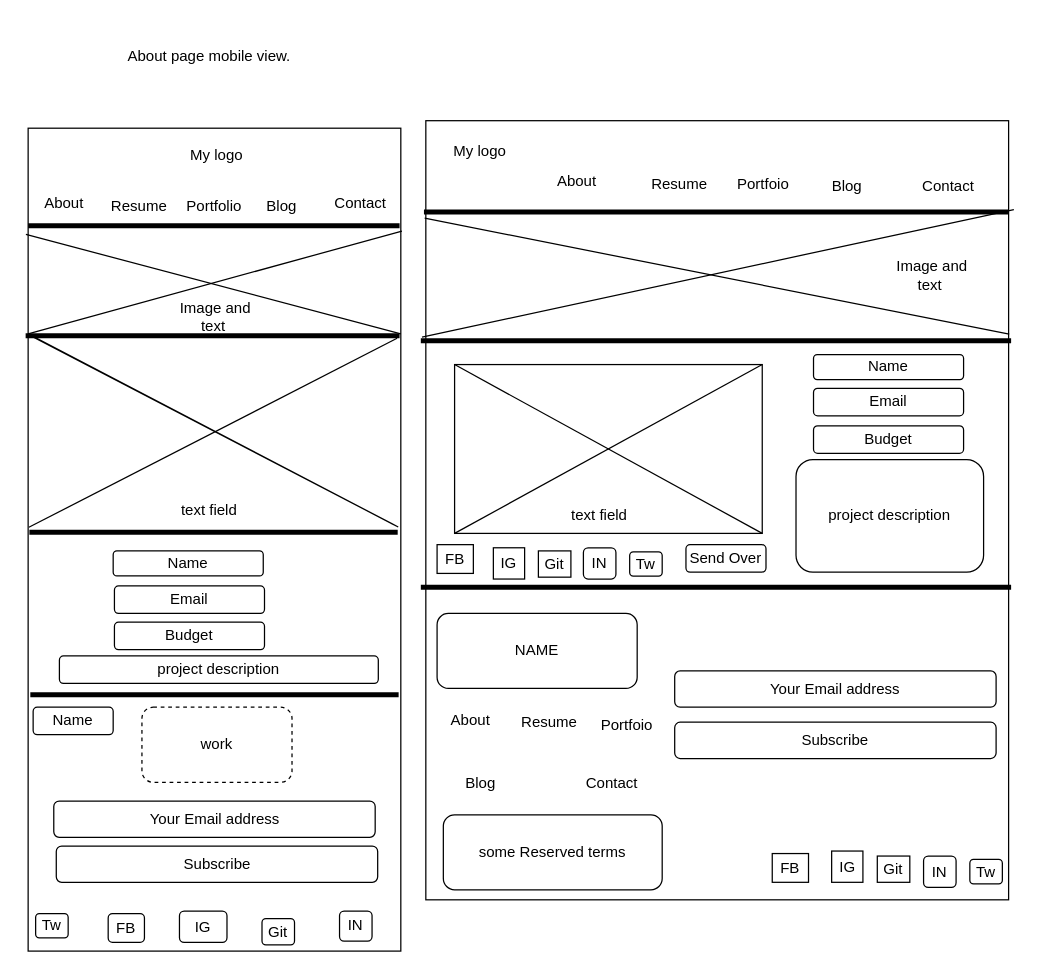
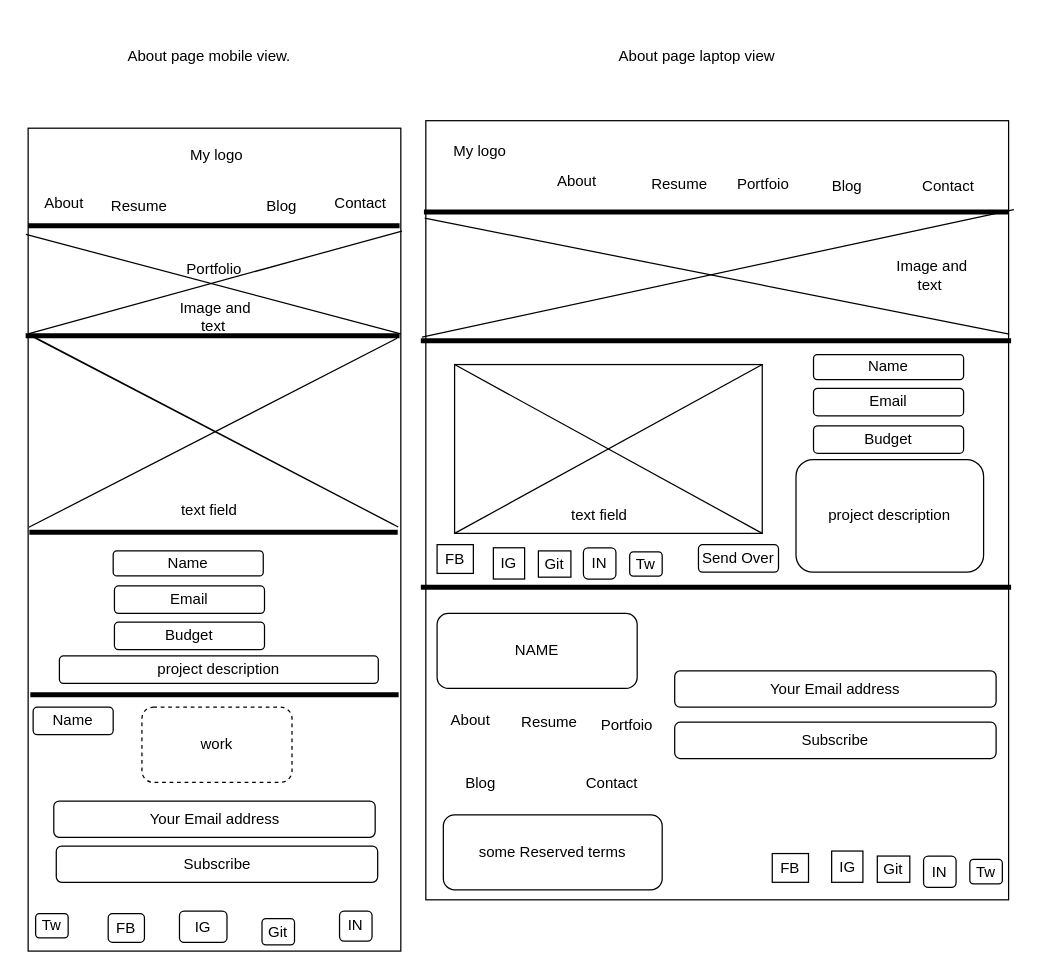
  <mxCell id="0" />
  <mxCell id="1" parent="0" />
  <mxCell id="2" value="" style="rounded=0;whiteSpace=wrap;html=1;" vertex="1" parent="1"><mxGeometry x="22" y="102" width="298" height="658" as="geometry" /></mxCell>
  <mxCell id="3" value="" style="line;strokeWidth=4;html=1;perimeter=backbonePerimeter;points=[];outlineConnect=0;" vertex="1" parent="1"><mxGeometry x="22" y="175" width="297" height="10" as="geometry" /></mxCell>
  <mxCell id="4" value="" style="line;strokeWidth=4;html=1;perimeter=backbonePerimeter;points=[];outlineConnect=0;" vertex="1" parent="1"><mxGeometry x="23" y="420" width="294.5" height="10" as="geometry" /></mxCell>
  <mxCell id="5" value="About" style="text;html=1;strokeColor=none;fillColor=none;align=center;verticalAlign=middle;whiteSpace=wrap;rounded=0;" vertex="1" parent="1"><mxGeometry x="31" y="152" width="40" height="20" as="geometry" /></mxCell>
- <mxCell id="6" value="Portfolio" style="text;html=1;strokeColor=none;fillColor=none;align=center;verticalAlign=middle;whiteSpace=wrap;rounded=0;" vertex="1" parent="1"><mxGeometry x="151" y="155" width="40" height="20" as="geometry" /></mxCell>
+ <mxCell id="6" value="Portfolio" style="text;html=1;strokeColor=none;fillColor=none;align=center;verticalAlign=middle;whiteSpace=wrap;rounded=0;" vertex="1" parent="1"><mxGeometry x="151" y="205" width="40" height="20" as="geometry" /></mxCell>
  <mxCell id="7" value="Blog" style="text;html=1;strokeColor=none;fillColor=none;align=center;verticalAlign=middle;whiteSpace=wrap;rounded=0;" vertex="1" parent="1"><mxGeometry x="205" y="155" width="40" height="20" as="geometry" /></mxCell>
  <mxCell id="8" value="Contact" style="text;html=1;strokeColor=none;fillColor=none;align=center;verticalAlign=middle;whiteSpace=wrap;rounded=0;" vertex="1" parent="1"><mxGeometry x="268" y="152" width="40" height="20" as="geometry" /></mxCell>
  <mxCell id="9" value="Resume" style="text;html=1;strokeColor=none;fillColor=none;align=center;verticalAlign=middle;whiteSpace=wrap;rounded=0;" vertex="1" parent="1"><mxGeometry x="91" y="155" width="40" height="20" as="geometry" /></mxCell>
  <mxCell id="10" value="My logo" style="text;html=1;strokeColor=none;fillColor=none;align=center;verticalAlign=middle;whiteSpace=wrap;rounded=0;" vertex="1" parent="1"><mxGeometry x="107.5" y="104" width="130" height="40" as="geometry" /></mxCell>
  <mxCell id="11" value="About page mobile view." style="text;html=1;strokeColor=none;fillColor=none;align=center;verticalAlign=middle;whiteSpace=wrap;rounded=0;" vertex="1" parent="1"><mxGeometry x="66" y="20" width="202" height="49" as="geometry" /></mxCell>
  <mxCell id="12" value="IN" style="rounded=1;whiteSpace=wrap;html=1;" vertex="1" parent="1"><mxGeometry x="271" y="728" width="26" height="24" as="geometry" /></mxCell>
  <mxCell id="13" value="Git" style="rounded=1;whiteSpace=wrap;html=1;" vertex="1" parent="1"><mxGeometry x="209" y="734" width="26" height="21" as="geometry" /></mxCell>
  <mxCell id="14" value="IG" style="rounded=1;whiteSpace=wrap;html=1;" vertex="1" parent="1"><mxGeometry x="143" y="728" width="38" height="25" as="geometry" /></mxCell>
  <mxCell id="15" value="FB" style="rounded=1;whiteSpace=wrap;html=1;" vertex="1" parent="1"><mxGeometry x="86" y="730" width="29" height="23" as="geometry" /></mxCell>
  <mxCell id="16" value="" style="rounded=0;whiteSpace=wrap;html=1;" vertex="1" parent="1"><mxGeometry x="340" y="96" width="466" height="623" as="geometry" /></mxCell>
  <mxCell id="17" style="edgeStyle=none;rounded=0;orthogonalLoop=1;jettySize=auto;html=1;exitX=0;exitY=0;exitDx=0;exitDy=0;" edge="1" parent="1" source="16" target="16"><mxGeometry relative="1" as="geometry" /></mxCell>
  <mxCell id="18" value="" style="line;strokeWidth=4;html=1;perimeter=backbonePerimeter;points=[];outlineConnect=0;" vertex="1" parent="1"><mxGeometry x="338.5" y="164" width="467" height="10" as="geometry" /></mxCell>
  <mxCell id="19" value="" style="line;strokeWidth=4;html=1;perimeter=backbonePerimeter;points=[];outlineConnect=0;" vertex="1" parent="1"><mxGeometry x="336" y="464" width="472" height="10" as="geometry" /></mxCell>
  <mxCell id="20" value="My logo" style="text;html=1;strokeColor=none;fillColor=none;align=center;verticalAlign=middle;whiteSpace=wrap;rounded=0;" vertex="1" parent="1"><mxGeometry x="311" y="75" width="145" height="91" as="geometry" /></mxCell>
  <mxCell id="21" value="About" style="text;html=1;strokeColor=none;fillColor=none;align=center;verticalAlign=middle;whiteSpace=wrap;rounded=0;" vertex="1" parent="1"><mxGeometry x="441" y="135" width="40" height="20" as="geometry" /></mxCell>
  <mxCell id="22" value="Resume" style="text;html=1;strokeColor=none;fillColor=none;align=center;verticalAlign=middle;whiteSpace=wrap;rounded=0;" vertex="1" parent="1"><mxGeometry x="523" y="137" width="40" height="20" as="geometry" /></mxCell>
  <mxCell id="23" value="Portfoio" style="text;html=1;strokeColor=none;fillColor=none;align=center;verticalAlign=middle;whiteSpace=wrap;rounded=0;" vertex="1" parent="1"><mxGeometry x="590" y="137" width="40" height="20" as="geometry" /></mxCell>
  <mxCell id="24" value="Blog" style="text;html=1;strokeColor=none;fillColor=none;align=center;verticalAlign=middle;whiteSpace=wrap;rounded=0;" vertex="1" parent="1"><mxGeometry x="657" y="139" width="40" height="20" as="geometry" /></mxCell>
  <mxCell id="25" value="Contact" style="text;html=1;strokeColor=none;fillColor=none;align=center;verticalAlign=middle;whiteSpace=wrap;rounded=0;" vertex="1" parent="1"><mxGeometry x="738" y="139" width="40" height="20" as="geometry" /></mxCell>
  <mxCell id="26" value="FB" style="rounded=1;whiteSpace=wrap;html=1;arcSize=0;" vertex="1" parent="1"><mxGeometry x="617" y="682" width="29" height="23" as="geometry" /></mxCell>
  <mxCell id="27" value="IG" style="rounded=1;whiteSpace=wrap;html=1;arcSize=0;" vertex="1" parent="1"><mxGeometry x="664.5" y="680" width="25" height="25" as="geometry" /></mxCell>
  <mxCell id="28" value="Git" style="rounded=1;whiteSpace=wrap;html=1;arcSize=0;" vertex="1" parent="1"><mxGeometry x="701" y="684" width="26" height="21" as="geometry" /></mxCell>
  <mxCell id="29" value="IN" style="rounded=1;whiteSpace=wrap;html=1;" vertex="1" parent="1"><mxGeometry x="738" y="684" width="26" height="25" as="geometry" /></mxCell>
  <mxCell id="30" value="Tw" style="rounded=1;whiteSpace=wrap;html=1;" vertex="1" parent="1"><mxGeometry x="775" y="686.75" width="26" height="19.5" as="geometry" /></mxCell>
  <mxCell id="31" value="Tw" style="rounded=1;whiteSpace=wrap;html=1;" vertex="1" parent="1"><mxGeometry x="28" y="730" width="26" height="19.5" as="geometry" /></mxCell>
+ <mxCell id="32" value="About page laptop view" style="text;html=1;strokeColor=none;fillColor=none;align=center;verticalAlign=middle;whiteSpace=wrap;rounded=0;" vertex="1" parent="1"><mxGeometry x="400" y="34.5" width="314" height="20" as="geometry" /></mxCell>
  <mxCell id="33" value="" style="line;strokeWidth=4;html=1;perimeter=backbonePerimeter;points=[];outlineConnect=0;" vertex="1" parent="1"><mxGeometry x="20" y="263" width="299" height="10" as="geometry" /></mxCell>
  <mxCell id="34" value="" style="line;strokeWidth=4;html=1;perimeter=backbonePerimeter;points=[];outlineConnect=0;" vertex="1" parent="1"><mxGeometry x="23.75" y="550" width="294.5" height="10" as="geometry" /></mxCell>
  <mxCell id="35" value="" style="endArrow=none;html=1;entryX=1.003;entryY=0.125;entryDx=0;entryDy=0;entryPerimeter=0;exitX=0;exitY=0.25;exitDx=0;exitDy=0;" edge="1" parent="1" source="2" target="2"><mxGeometry width="50" height="50" relative="1" as="geometry"><mxPoint x="93" y="258" as="sourcePoint" /><mxPoint x="143" y="208" as="targetPoint" /></mxGeometry></mxCell>
  <mxCell id="36" value="" style="endArrow=none;html=1;exitX=-0.006;exitY=0.129;exitDx=0;exitDy=0;exitPerimeter=0;entryX=1;entryY=0.25;entryDx=0;entryDy=0;" edge="1" parent="1" source="2" target="2"><mxGeometry width="50" height="50" relative="1" as="geometry"><mxPoint x="60" y="237" as="sourcePoint" /><mxPoint x="110" y="187" as="targetPoint" /></mxGeometry></mxCell>
  <mxCell id="37" value="Image and text&amp;nbsp;" style="text;html=1;strokeColor=none;fillColor=none;align=center;verticalAlign=middle;whiteSpace=wrap;rounded=0;" vertex="1" parent="1"><mxGeometry x="131" y="243" width="82" height="20" as="geometry" /></mxCell>
  <mxCell id="38" value="" style="endArrow=none;html=1;entryX=0.002;entryY=0.485;entryDx=0;entryDy=0;entryPerimeter=0;" edge="1" parent="1" target="2"><mxGeometry width="50" height="50" relative="1" as="geometry"><mxPoint x="317" y="270" as="sourcePoint" /><mxPoint x="118" y="311" as="targetPoint" /></mxGeometry></mxCell>
  <mxCell id="39" value="" style="endArrow=none;html=1;exitX=0;exitY=0.25;exitDx=0;exitDy=0;" edge="1" parent="1" source="2"><mxGeometry width="50" height="50" relative="1" as="geometry"><mxPoint x="64" y="355" as="sourcePoint" /><mxPoint x="22" y="267" as="targetPoint" /><Array as="points"><mxPoint x="322" y="423" /></Array></mxGeometry></mxCell>
  <mxCell id="40" value="Your Email address" style="rounded=1;whiteSpace=wrap;html=1;" vertex="1" parent="1"><mxGeometry x="42.5" y="640" width="257" height="29" as="geometry" /></mxCell>
  <mxCell id="41" value="Subscribe" style="rounded=1;whiteSpace=wrap;html=1;" vertex="1" parent="1"><mxGeometry x="44.5" y="676" width="257" height="29" as="geometry" /></mxCell>
  <mxCell id="42" value="Name" style="rounded=1;whiteSpace=wrap;html=1;" vertex="1" parent="1"><mxGeometry x="26" y="565" width="64" height="22" as="geometry" /></mxCell>
  <mxCell id="43" value="work" style="rounded=1;whiteSpace=wrap;html=1;dashed=1;" vertex="1" parent="1"><mxGeometry x="113" y="565" width="120" height="60" as="geometry" /></mxCell>
  <mxCell id="44" value="" style="line;strokeWidth=4;html=1;perimeter=backbonePerimeter;points=[];outlineConnect=0;" vertex="1" parent="1"><mxGeometry x="336" y="267" width="472" height="10" as="geometry" /></mxCell>
  <mxCell id="45" value="" style="endArrow=none;html=1;" edge="1" parent="1" target="16"><mxGeometry width="50" height="50" relative="1" as="geometry"><mxPoint x="340" y="271" as="sourcePoint" /><mxPoint x="390" y="221" as="targetPoint" /></mxGeometry></mxCell>
  <mxCell id="46" value="" style="endArrow=none;html=1;exitX=0.002;exitY=0.2;exitDx=0;exitDy=0;exitPerimeter=0;entryX=1.009;entryY=0.114;entryDx=0;entryDy=0;entryPerimeter=0;" edge="1" parent="1" source="44" target="16"><mxGeometry width="50" height="50" relative="1" as="geometry"><mxPoint x="456" y="243" as="sourcePoint" /><mxPoint x="506" y="193" as="targetPoint" /></mxGeometry></mxCell>
  <mxCell id="47" value="" style="endArrow=none;html=1;exitX=1.001;exitY=0.274;exitDx=0;exitDy=0;exitPerimeter=0;entryX=-0.002;entryY=0.125;entryDx=0;entryDy=0;entryPerimeter=0;" edge="1" parent="1" source="16" target="16"><mxGeometry width="50" height="50" relative="1" as="geometry"><mxPoint x="387" y="235" as="sourcePoint" /><mxPoint x="437" y="185" as="targetPoint" /></mxGeometry></mxCell>
  <mxCell id="48" value="Image and text&amp;nbsp;" style="text;html=1;strokeColor=none;fillColor=none;align=center;verticalAlign=middle;whiteSpace=wrap;rounded=0;" vertex="1" parent="1"><mxGeometry x="704" y="210" width="82" height="20" as="geometry" /></mxCell>
  <mxCell id="49" value="Your Email address" style="rounded=1;whiteSpace=wrap;html=1;" vertex="1" parent="1"><mxGeometry x="539" y="536" width="257" height="29" as="geometry" /></mxCell>
  <mxCell id="50" value="Subscribe" style="rounded=1;whiteSpace=wrap;html=1;" vertex="1" parent="1"><mxGeometry x="539" y="577" width="257" height="29" as="geometry" /></mxCell>
  <mxCell id="51" value="some Reserved terms" style="rounded=1;whiteSpace=wrap;html=1;" vertex="1" parent="1"><mxGeometry x="354" y="651" width="175" height="60" as="geometry" /></mxCell>
  <mxCell id="52" value="NAME" style="rounded=1;whiteSpace=wrap;html=1;" vertex="1" parent="1"><mxGeometry x="349" y="490" width="160" height="60" as="geometry" /></mxCell>
  <mxCell id="53" value="About" style="text;html=1;strokeColor=none;fillColor=none;align=center;verticalAlign=middle;whiteSpace=wrap;rounded=0;" vertex="1" parent="1"><mxGeometry x="356" y="566" width="40" height="20" as="geometry" /></mxCell>
  <mxCell id="54" value="Resume" style="text;html=1;strokeColor=none;fillColor=none;align=center;verticalAlign=middle;whiteSpace=wrap;rounded=0;" vertex="1" parent="1"><mxGeometry x="419" y="567" width="40" height="20" as="geometry" /></mxCell>
  <mxCell id="55" value="Portfoio" style="text;html=1;strokeColor=none;fillColor=none;align=center;verticalAlign=middle;whiteSpace=wrap;rounded=0;" vertex="1" parent="1"><mxGeometry x="481" y="570" width="40" height="20" as="geometry" /></mxCell>
  <mxCell id="56" value="Blog" style="text;html=1;strokeColor=none;fillColor=none;align=center;verticalAlign=middle;whiteSpace=wrap;rounded=0;" vertex="1" parent="1"><mxGeometry x="363.5" y="616" width="40" height="20" as="geometry" /></mxCell>
  <mxCell id="57" value="Contact" style="text;html=1;strokeColor=none;fillColor=none;align=center;verticalAlign=middle;whiteSpace=wrap;rounded=0;" vertex="1" parent="1"><mxGeometry x="469" y="616" width="40" height="20" as="geometry" /></mxCell>
  <mxCell id="58" value="Name" style="rounded=1;whiteSpace=wrap;html=1;" vertex="1" parent="1"><mxGeometry x="90" y="440" width="120" height="20" as="geometry" /></mxCell>
  <mxCell id="59" value="Email" style="rounded=1;whiteSpace=wrap;html=1;" vertex="1" parent="1"><mxGeometry x="91" y="468" width="120" height="22" as="geometry" /></mxCell>
  <mxCell id="60" value="Budget" style="rounded=1;whiteSpace=wrap;html=1;" vertex="1" parent="1"><mxGeometry x="91" y="497" width="120" height="22" as="geometry" /></mxCell>
  <mxCell id="61" value="project description" style="rounded=1;whiteSpace=wrap;html=1;" vertex="1" parent="1"><mxGeometry x="47" y="524" width="255" height="22" as="geometry" /></mxCell>
  <mxCell id="62" value="Name" style="rounded=1;whiteSpace=wrap;html=1;" vertex="1" parent="1"><mxGeometry x="650" y="283" width="120" height="20" as="geometry" /></mxCell>
  <mxCell id="63" value="Email" style="rounded=1;whiteSpace=wrap;html=1;" vertex="1" parent="1"><mxGeometry x="650" y="310" width="120" height="22" as="geometry" /></mxCell>
  <mxCell id="64" value="Budget" style="rounded=1;whiteSpace=wrap;html=1;" vertex="1" parent="1"><mxGeometry x="650" y="340" width="120" height="22" as="geometry" /></mxCell>
  <mxCell id="65" value="project description" style="rounded=1;whiteSpace=wrap;html=1;" vertex="1" parent="1"><mxGeometry x="636" y="367" width="150" height="90" as="geometry" /></mxCell>
- <mxCell id="66" value="Send Over" style="rounded=1;whiteSpace=wrap;html=1;" vertex="1" parent="1"><mxGeometry x="548" y="435" width="64" height="22" as="geometry" /></mxCell>
+ <mxCell id="66" value="Send Over" style="rounded=1;whiteSpace=wrap;html=1;" vertex="1" parent="1"><mxGeometry x="558" y="435" width="64" height="22" as="geometry" /></mxCell>
  <mxCell id="67" value="" style="rounded=0;whiteSpace=wrap;html=1;" vertex="1" parent="1"><mxGeometry x="363" y="291" width="246" height="135" as="geometry" /></mxCell>
  <mxCell id="68" value="FB" style="rounded=1;whiteSpace=wrap;html=1;arcSize=0;" vertex="1" parent="1"><mxGeometry x="349" y="435" width="29" height="23" as="geometry" /></mxCell>
  <mxCell id="69" value="IG" style="rounded=1;whiteSpace=wrap;html=1;arcSize=0;" vertex="1" parent="1"><mxGeometry x="394" y="437.5" width="25" height="25" as="geometry" /></mxCell>
  <mxCell id="70" value="Git" style="rounded=1;whiteSpace=wrap;html=1;arcSize=0;" vertex="1" parent="1"><mxGeometry x="430" y="440" width="26" height="21" as="geometry" /></mxCell>
  <mxCell id="71" value="IN" style="rounded=1;whiteSpace=wrap;html=1;" vertex="1" parent="1"><mxGeometry x="466" y="437.5" width="26" height="25" as="geometry" /></mxCell>
  <mxCell id="72" value="Tw" style="rounded=1;whiteSpace=wrap;html=1;" vertex="1" parent="1"><mxGeometry x="503" y="440.75" width="26" height="19.5" as="geometry" /></mxCell>
  <mxCell id="73" value="" style="endArrow=none;html=1;entryX=1;entryY=0;entryDx=0;entryDy=0;exitX=0;exitY=1;exitDx=0;exitDy=0;" edge="1" parent="1" source="67" target="67"><mxGeometry width="50" height="50" relative="1" as="geometry"><mxPoint x="461" y="388" as="sourcePoint" /><mxPoint x="511" y="338" as="targetPoint" /></mxGeometry></mxCell>
  <mxCell id="74" value="" style="endArrow=none;html=1;entryX=0;entryY=0;entryDx=0;entryDy=0;exitX=1;exitY=1;exitDx=0;exitDy=0;" edge="1" parent="1" source="67" target="67"><mxGeometry width="50" height="50" relative="1" as="geometry"><mxPoint x="446" y="392" as="sourcePoint" /><mxPoint x="496" y="342" as="targetPoint" /></mxGeometry></mxCell>
  <mxCell id="75" value="text field" style="text;html=1;strokeColor=none;fillColor=none;align=center;verticalAlign=middle;whiteSpace=wrap;rounded=0;" vertex="1" parent="1"><mxGeometry x="95" y="397.5" width="144" height="20" as="geometry" /></mxCell>
  <mxCell id="76" value="text field" style="text;html=1;strokeColor=none;fillColor=none;align=center;verticalAlign=middle;whiteSpace=wrap;rounded=0;" vertex="1" parent="1"><mxGeometry x="407" y="402" width="144" height="20" as="geometry" /></mxCell>
